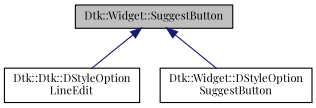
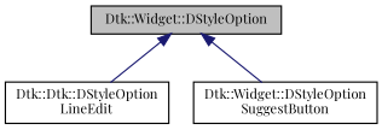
  digraph {
    fontname="Playfair Display"
    node [color=black fillcolor=white fontname="Playfair Display" fontsize=10 shape=record style=filled]
    edge [color=midnightblue dir=back fontname="Playfair Display" fontsize=10 labelfontname=Helvetica labelfontsize=10 style=solid]
-   n1 [fillcolor=grey75 fontcolor=black height=0.2 label="Dtk::Widget::SuggestButton" width=0.4]
+   n1 [fillcolor=grey75 fontcolor=black height=0.2 label="Dtk::Widget::DStyleOption" width=0.4]
    n2 [height=0.2 label="Dtk::Dtk::DStyleOption\lLineEdit" width=0.4]
    n3 [height=0.2 label="Dtk::Widget::DStyleOption\lSuggestButton" width=0.4]
    n1 -> n2
    n1 -> n3
  }
